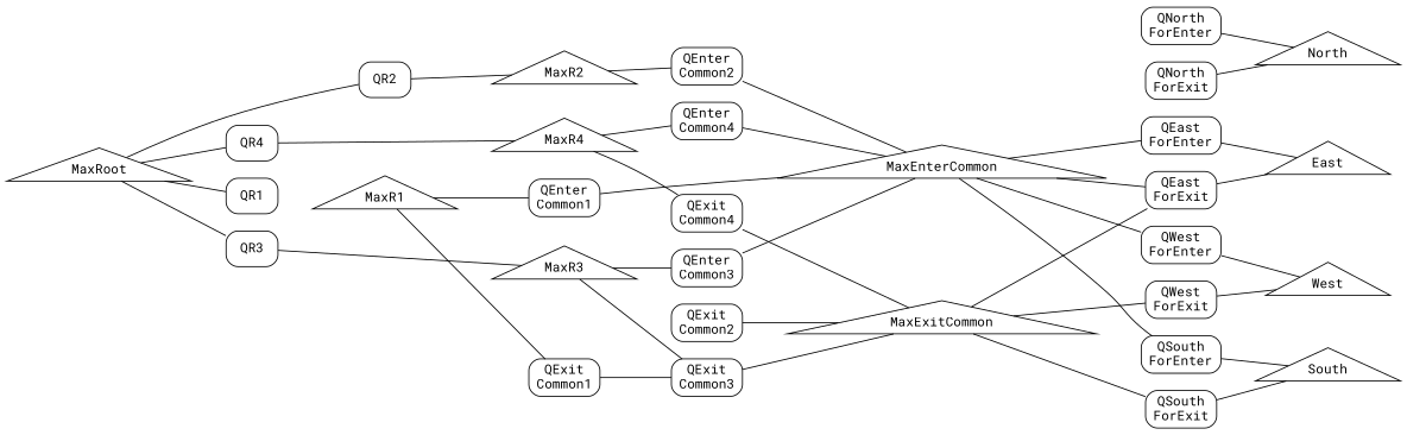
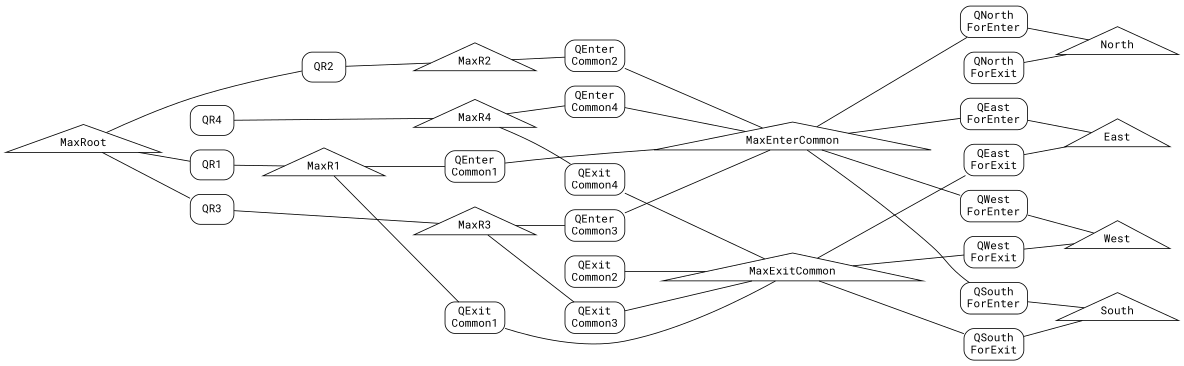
  graph {
    fontname="Roboto Mono"
    rankdir=LR
    node [fontname="Roboto Mono" shape=Mrecord]
    edge [fontname="Roboto Mono"]
    MaxRoot [shape=triangle]
    QR1
    QR2
    QR3
    QR4
    MaxR1 [shape=triangle]
    MaxR2 [shape=triangle]
    MaxR3 [shape=triangle]
    MaxR4 [shape=triangle]
    n10 [label="QEnter\nCommon1"]
    n11 [label="QExit\nCommon1"]
    MaxEnterCommon [shape=triangle]
    MaxExitCommon [shape=triangle]
    n14 [label="QEnter\nCommon2"]
    n15 [label="QExit\nCommon2"]
    n16 [label="QEnter\nCommon3"]
    n17 [label="QExit\nCommon3"]
    n18 [label="QEnter\nCommon4"]
    n19 [label="QExit\nCommon4"]
    n20 [label="QNorth\nForEnter"]
    n21 [label="QEast\nForEnter"]
    n22 [label="QWest\nForEnter"]
    n23 [label="QSouth\nForEnter"]
    North [shape=triangle]
    East [shape=triangle]
    West [shape=triangle]
    South [shape=triangle]
    n28 [label="QEast\nForExit"]
    n29 [label="QWest\nForExit"]
    n30 [label="QSouth\nForExit"]
    n31 [label="QNorth\nForExit"]
    MaxRoot -- QR1
    MaxRoot -- QR2
    MaxRoot -- QR3
-   MaxRoot -- QR4
+   QR1 -- MaxR1
    QR2 -- MaxR2
    QR3 -- MaxR3
    QR4 -- MaxR4
    MaxR1 -- n10
    MaxR1 -- n11
    MaxR2 -- n14
    MaxR3 -- n16
    MaxR3 -- n17
    MaxR4 -- n18
    MaxR4 -- n19
    n10 -- MaxEnterCommon
-   n11 -- n17
-   MaxEnterCommon -- n28
+   n11 -- MaxExitCommon
+   MaxEnterCommon -- n20
    MaxEnterCommon -- n21
    MaxEnterCommon -- n22
    MaxEnterCommon -- n23
    MaxExitCommon -- n28
    MaxExitCommon -- n29
    MaxExitCommon -- n30
    n14 -- MaxEnterCommon
    n15 -- MaxExitCommon
    n16 -- MaxEnterCommon
    n17 -- MaxExitCommon
    n18 -- MaxEnterCommon
    n19 -- MaxExitCommon
    n20 -- North
    n21 -- East
    n22 -- West
    n23 -- South
    n28 -- East
    n29 -- West
    n30 -- South
    n31 -- North
  }
